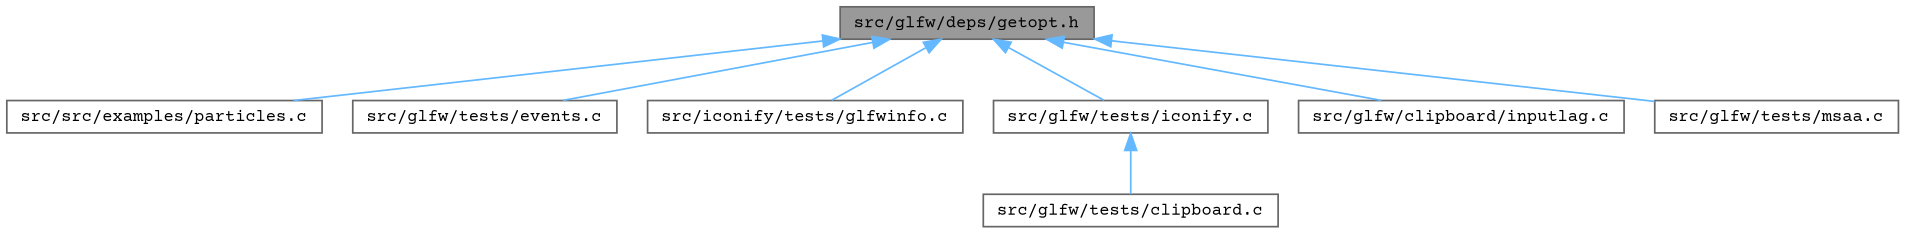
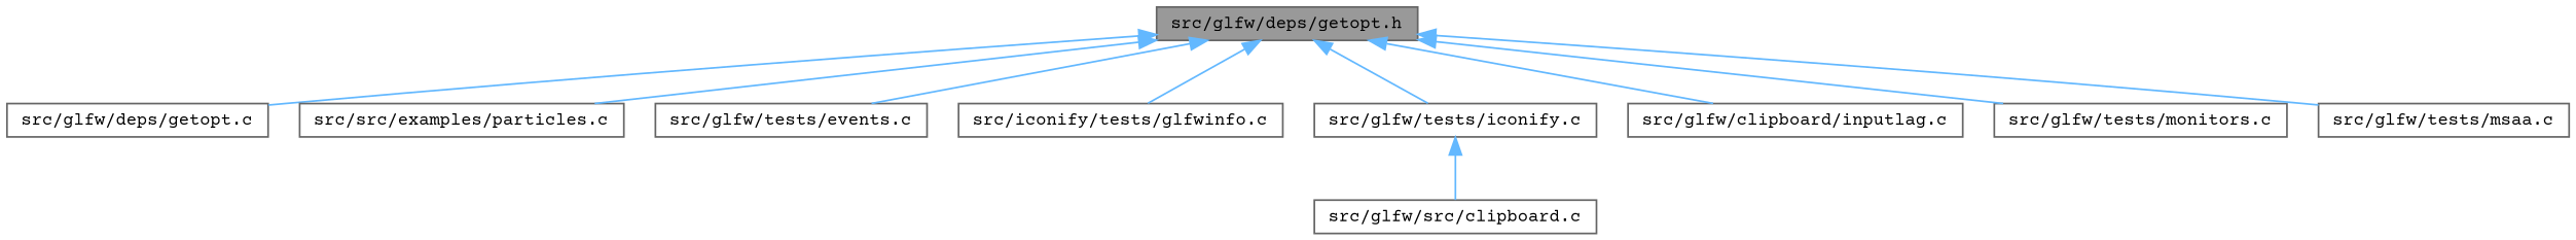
  digraph {
    fontname="Courier Prime"
    node [color=grey40 fillcolor=white fontname="Courier Prime" fontsize=10 shape=box style=filled]
    edge [color=steelblue1 dir=back fontname="Courier Prime" fontsize=10 labelfontname=Helvetica labelfontsize=10 style=solid]
    n1 [color=gray40 fillcolor=grey60 fontcolor=black height=0.2 label="src/glfw/deps/getopt.h" width=0.4]
+   n2 [height=0.2 label="src/glfw/deps/getopt.c" width=0.4]
    n3 [height=0.2 label="src/src/examples/particles.c" width=0.4]
    n4 [height=0.2 label="src/glfw/tests/events.c" width=0.4]
    n5 [height=0.2 label="src/iconify/tests/glfwinfo.c" width=0.4]
    n6 [height=0.2 label="src/glfw/tests/iconify.c" width=0.4]
    n7 [height=0.2 label="src/glfw/clipboard/inputlag.c" width=0.4]
+   n8 [height=0.2 label="src/glfw/tests/monitors.c" width=0.4]
    n9 [height=0.2 label="src/glfw/tests/msaa.c" width=0.4]
-   n10 [height=0.2 label="src/glfw/tests/clipboard.c" width=0.4]
+   n10 [height=0.2 label="src/glfw/src/clipboard.c" width=0.4]
+   n1 -> n2
    n1 -> n3
    n1 -> n4
    n1 -> n5
    n1 -> n6
    n1 -> n7
+   n1 -> n8
    n1 -> n9
    n6 -> n10
  }
